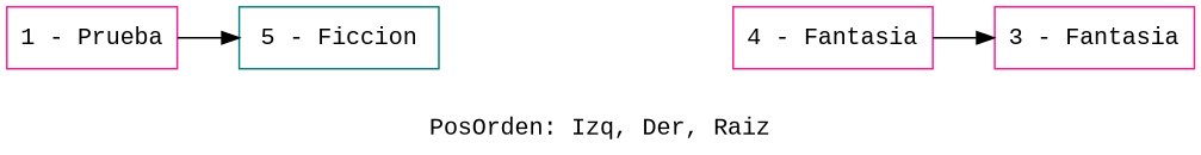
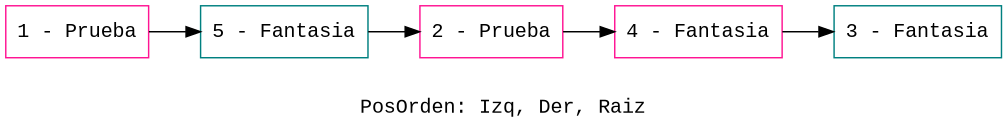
  digraph {
    fontname="Liberation Mono"
    label="PosOrden: Izq, Der, Raiz"
    rankdir=LR
    node [color=deeppink fontname="Liberation Mono" shape=box]
    edge [fontname="Liberation Mono"]
    n1 [label="1 - Prueba"]
-   n2 [color=teal label="5 - Ficcion"]
+   n2 [color=teal label="5 - Fantasia"]
+   n3 [label="2 - Prueba"]
    n4 [label="4 - Fantasia"]
-   n5 [label="3 - Fantasia"]
+   n5 [color=teal label="3 - Fantasia"]
    n1 -> n2
+   n2 -> n3
+   n3 -> n4
    n4 -> n5
  }
